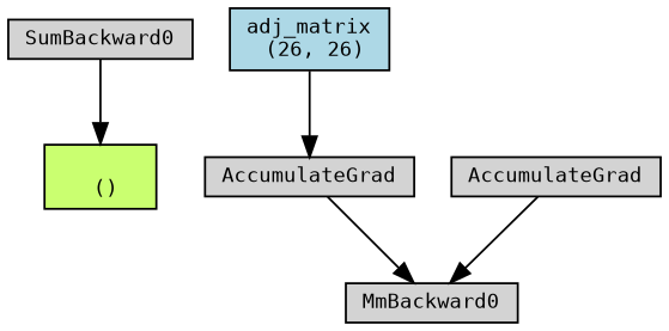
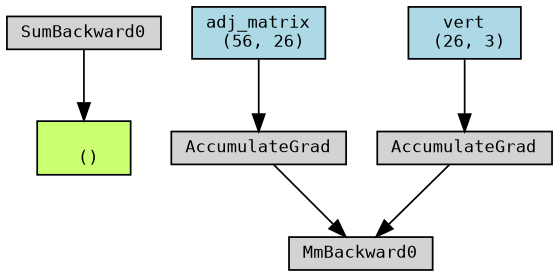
  digraph {
    node [align=left fontname=monospace fontsize=10 ranksep=0.1 shape=box style=filled]
    n1 [fillcolor=darkolivegreen1 height=0.2 label="\n ()"]
    n2 [height=0.2 label=SumBackward0]
    n3 [height=0.2 label=MmBackward0]
    n4 [height=0.2 label=AccumulateGrad]
-   n5 [fillcolor=lightblue height=0.2 label="adj_matrix\n (26, 26)"]
+   n5 [fillcolor=lightblue height=0.2 label="adj_matrix\n (56, 26)"]
    n6 [height=0.2 label=AccumulateGrad]
+   n7 [fillcolor=lightblue height=0.2 label="vert\n (26, 3)"]
    n2 -> n1
    n4 -> n3
    n5 -> n4
    n6 -> n3
+   n7 -> n6
  }
